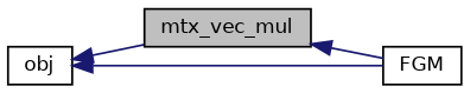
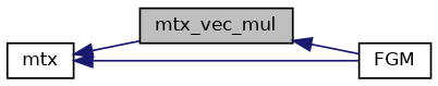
  digraph {
    rankdir=LR
    node [color=black fillcolor=white fontname=Helvetica fontsize=10 shape=record style=filled]
    edge [color=midnightblue dir=back fontname=Helvetica fontsize=10 labelfontname=Helvetica labelfontsize=10 style=solid]
    n1 [fillcolor=grey75 fontcolor=black height=0.2 label=mtx_vec_mul width=0.4]
    n2 [height=0.2 label=FGM width=0.4]
-   n3 [height=0.2 label=obj width=0.4]
+   n3 [height=0.2 label=mtx width=0.4]
    n1 -> n2
    n3 -> n1
    n3 -> n2
  }
